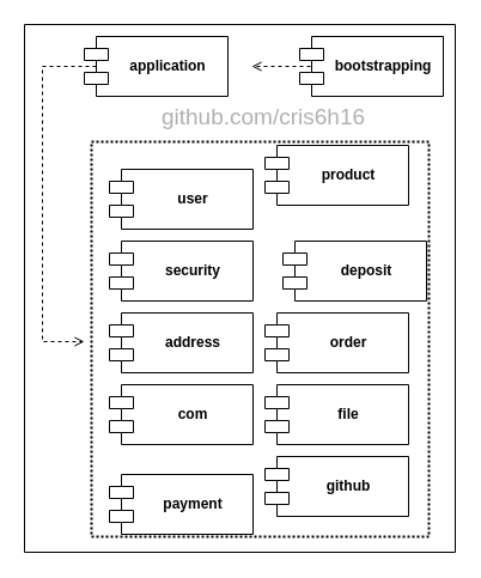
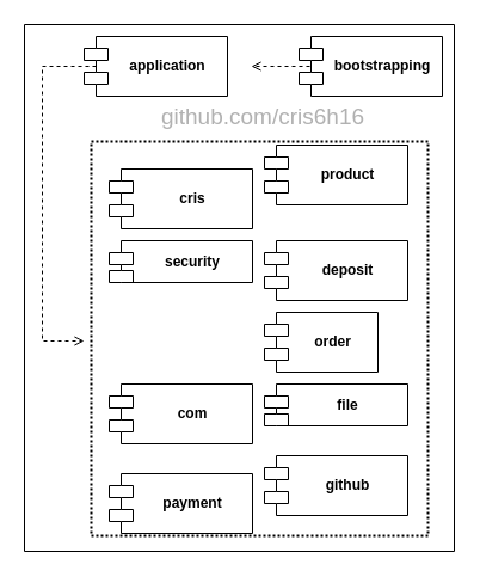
  <mxCell id="0" />
  <mxCell id="1" parent="0" />
  <mxCell id="2" value="" style="verticalLabelPosition=bottom;verticalAlign=top;html=1;shape=mxgraph.basic.rect;fillColor2=none;strokeWidth=1;size=20;indent=5;" vertex="1" parent="1"><mxGeometry x="20" y="20" width="360" height="441" as="geometry" /></mxCell>
  <mxCell id="3" value="" style="verticalLabelPosition=bottom;verticalAlign=top;html=1;shape=mxgraph.basic.rect;fillColor2=none;strokeWidth=2;size=20;indent=5;fillColor=none;dashed=1;dashPattern=1 1;" vertex="1" parent="1"><mxGeometry x="76" y="118" width="282" height="330" as="geometry" /></mxCell>
  <mxCell id="4" value="github.com/cris6h16" style="text;html=1;align=center;verticalAlign=middle;whiteSpace=wrap;rounded=0;rotation=0;strokeWidth=7;fontSize=19;textOpacity=30;" vertex="1" parent="1"><mxGeometry x="190" y="83" width="60" height="30" as="geometry" /></mxCell>
  <mxCell id="5" value="&lt;span style=&quot;font-weight: 700;&quot;&gt;bootstrapping&lt;/span&gt;" style="shape=module;align=left;spacingLeft=20;align=center;verticalAlign=middle;whiteSpace=wrap;html=1;" vertex="1" parent="1"><mxGeometry x="250" y="30" width="120" height="50" as="geometry" /></mxCell>
  <mxCell id="6" value="&lt;span style=&quot;font-weight: 700;&quot;&gt;application&lt;/span&gt;" style="shape=module;align=left;spacingLeft=20;align=center;verticalAlign=middle;whiteSpace=wrap;html=1;" vertex="1" parent="1"><mxGeometry x="70" y="30" width="120" height="50" as="geometry" /></mxCell>
  <mxCell id="7" value="" style="html=1;labelBackgroundColor=#ffffff;jettySize=auto;orthogonalLoop=1;fontSize=14;rounded=0;jumpStyle=gap;edgeStyle=orthogonalEdgeStyle;startArrow=none;endArrow=open;dashed=1;strokeWidth=1;exitX=0.081;exitY=0.496;exitDx=0;exitDy=0;exitPerimeter=0;" edge="1" parent="1"><mxGeometry width="48" height="48" relative="1" as="geometry"><mxPoint x="80" y="55" as="sourcePoint" /><mxPoint x="70" y="285" as="targetPoint" /><Array as="points"><mxPoint x="35" y="55" /><mxPoint x="35" y="285" /></Array></mxGeometry></mxCell>
- <mxCell id="8" value="&lt;span style=&quot;font-weight: 700;&quot;&gt;security&lt;/span&gt;" style="shape=module;align=left;spacingLeft=20;align=center;verticalAlign=middle;whiteSpace=wrap;html=1;" vertex="1" parent="1"><mxGeometry x="91" y="201" width="120" height="50" as="geometry" /></mxCell>
- <mxCell id="9" value="&lt;span style=&quot;font-weight: 700;&quot;&gt;user&lt;/span&gt;" style="shape=module;align=left;spacingLeft=20;align=center;verticalAlign=middle;whiteSpace=wrap;html=1;" vertex="1" parent="1"><mxGeometry x="91" y="141" width="120" height="50" as="geometry" /></mxCell>
+ <mxCell id="8" value="&lt;span style=&quot;font-weight: 700;&quot;&gt;security&lt;/span&gt;" style="shape=module;align=left;spacingLeft=20;align=center;verticalAlign=middle;whiteSpace=wrap;html=1;" vertex="1" parent="1"><mxGeometry x="91" y="201" width="120" height="35" as="geometry" /></mxCell>
+ <mxCell id="9" value="&lt;span style=&quot;font-weight: 700;&quot;&gt;cris&lt;/span&gt;" style="shape=module;align=left;spacingLeft=20;align=center;verticalAlign=middle;whiteSpace=wrap;html=1;" vertex="1" parent="1"><mxGeometry x="91" y="141" width="120" height="50" as="geometry" /></mxCell>
  <mxCell id="10" value="&lt;span style=&quot;font-weight: 700;&quot;&gt;product&lt;/span&gt;" style="shape=module;align=left;spacingLeft=20;align=center;verticalAlign=middle;whiteSpace=wrap;html=1;" vertex="1" parent="1"><mxGeometry x="221" y="121" width="120" height="50" as="geometry" /></mxCell>
- <mxCell id="11" value="&lt;span style=&quot;font-weight: 700;&quot;&gt;address&lt;/span&gt;" style="shape=module;align=left;spacingLeft=20;align=center;verticalAlign=middle;whiteSpace=wrap;html=1;" vertex="1" parent="1"><mxGeometry x="91" y="261" width="120" height="50" as="geometry" /></mxCell>
  <mxCell id="12" value="&lt;span style=&quot;font-weight: 700;&quot;&gt;github&lt;/span&gt;" style="shape=module;align=left;spacingLeft=20;align=center;verticalAlign=middle;whiteSpace=wrap;html=1;" vertex="1" parent="1"><mxGeometry x="221" y="381" width="120" height="50" as="geometry" /></mxCell>
- <mxCell id="13" value="&lt;span style=&quot;font-weight: 700;&quot;&gt;deposit&lt;/span&gt;" style="shape=module;align=left;spacingLeft=20;align=center;verticalAlign=middle;whiteSpace=wrap;html=1;" vertex="1" parent="1"><mxGeometry x="236" y="201" width="120" height="50" as="geometry" /></mxCell>
+ <mxCell id="13" value="&lt;span style=&quot;font-weight: 700;&quot;&gt;deposit&lt;/span&gt;" style="shape=module;align=left;spacingLeft=20;align=center;verticalAlign=middle;whiteSpace=wrap;html=1;" vertex="1" parent="1"><mxGeometry x="221" y="201" width="120" height="50" as="geometry" /></mxCell>
  <mxCell id="14" value="&lt;span style=&quot;font-weight: 700;&quot;&gt;com&lt;/span&gt;" style="shape=module;align=left;spacingLeft=20;align=center;verticalAlign=middle;whiteSpace=wrap;html=1;" vertex="1" parent="1"><mxGeometry x="91" y="321" width="120" height="50" as="geometry" /></mxCell>
- <mxCell id="15" value="&lt;span style=&quot;font-weight: 700;&quot;&gt;file&lt;/span&gt;" style="shape=module;align=left;spacingLeft=20;align=center;verticalAlign=middle;whiteSpace=wrap;html=1;" vertex="1" parent="1"><mxGeometry x="221" y="321" width="120" height="50" as="geometry" /></mxCell>
- <mxCell id="16" value="&lt;span style=&quot;font-weight: 700;&quot;&gt;order&lt;/span&gt;" style="shape=module;align=left;spacingLeft=20;align=center;verticalAlign=middle;whiteSpace=wrap;html=1;" vertex="1" parent="1"><mxGeometry x="221" y="261" width="120" height="50" as="geometry" /></mxCell>
+ <mxCell id="15" value="&lt;span style=&quot;font-weight: 700;&quot;&gt;file&lt;/span&gt;" style="shape=module;align=left;spacingLeft=20;align=center;verticalAlign=middle;whiteSpace=wrap;html=1;" vertex="1" parent="1"><mxGeometry x="221" y="321" width="120" height="35" as="geometry" /></mxCell>
+ <mxCell id="16" value="&lt;span style=&quot;font-weight: 700;&quot;&gt;order&lt;/span&gt;" style="shape=module;align=left;spacingLeft=20;align=center;verticalAlign=middle;whiteSpace=wrap;html=1;" vertex="1" parent="1"><mxGeometry x="221" y="261" width="95" height="50" as="geometry" /></mxCell>
  <mxCell id="17" value="&lt;span style=&quot;font-weight: 700;&quot;&gt;payment&lt;/span&gt;" style="shape=module;align=left;spacingLeft=20;align=center;verticalAlign=middle;whiteSpace=wrap;html=1;" vertex="1" parent="1"><mxGeometry x="91" y="396" width="120" height="50" as="geometry" /></mxCell>
  <mxCell id="18" value="" style="html=1;labelBackgroundColor=#ffffff;jettySize=auto;orthogonalLoop=1;fontSize=14;rounded=0;jumpStyle=gap;edgeStyle=orthogonalEdgeStyle;startArrow=none;endArrow=open;dashed=1;strokeWidth=1;" edge="1" parent="1"><mxGeometry width="48" height="48" relative="1" as="geometry"><mxPoint x="259" y="55" as="sourcePoint" /><mxPoint x="210" y="55" as="targetPoint" /><Array as="points"><mxPoint x="249" y="54.5" /><mxPoint x="249" y="54.5" /></Array></mxGeometry></mxCell>
